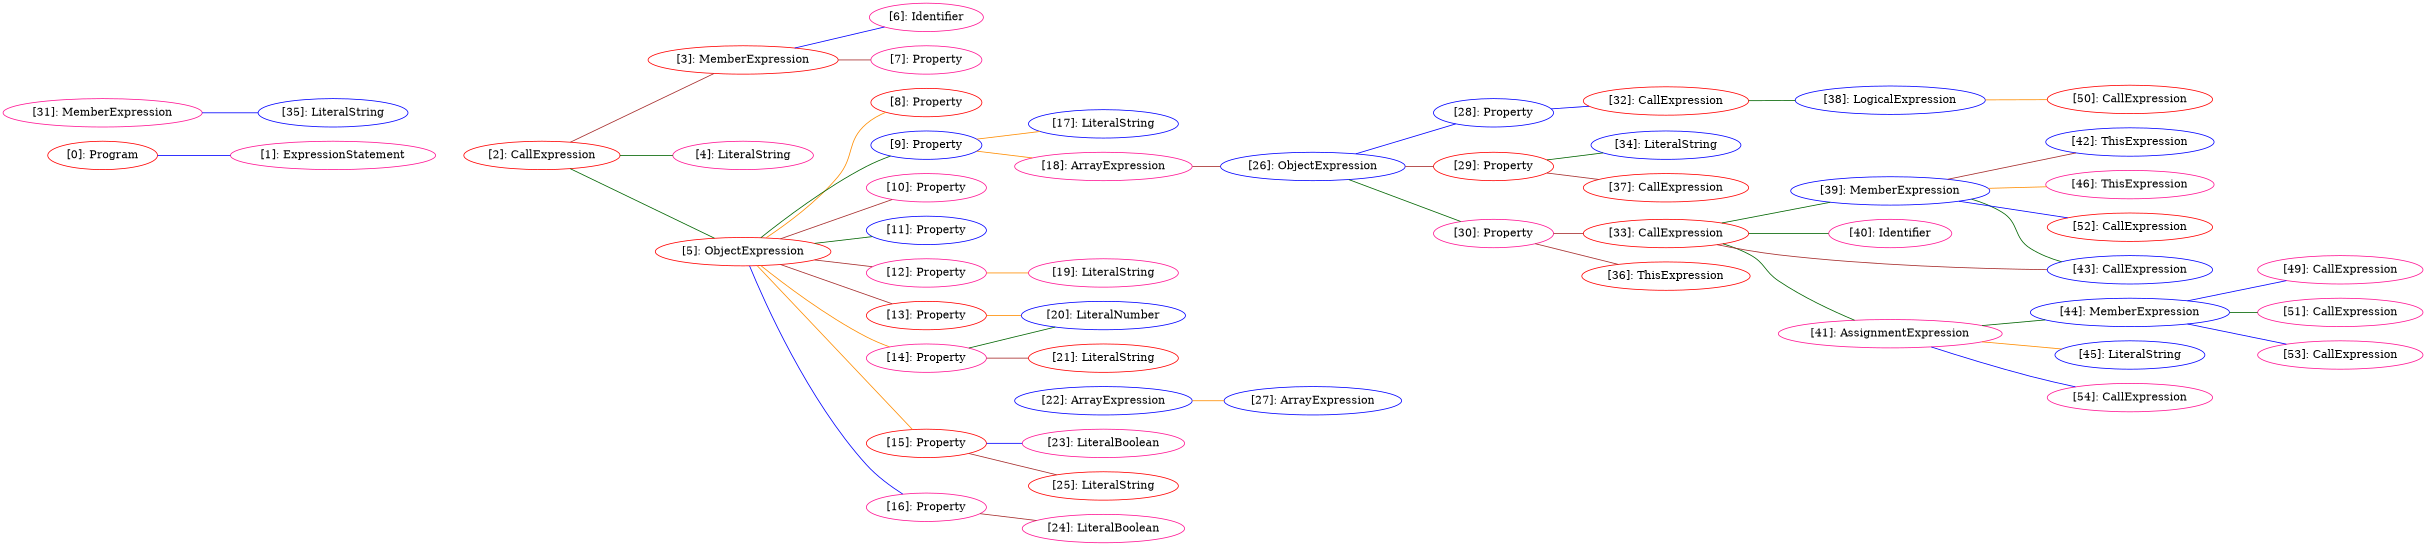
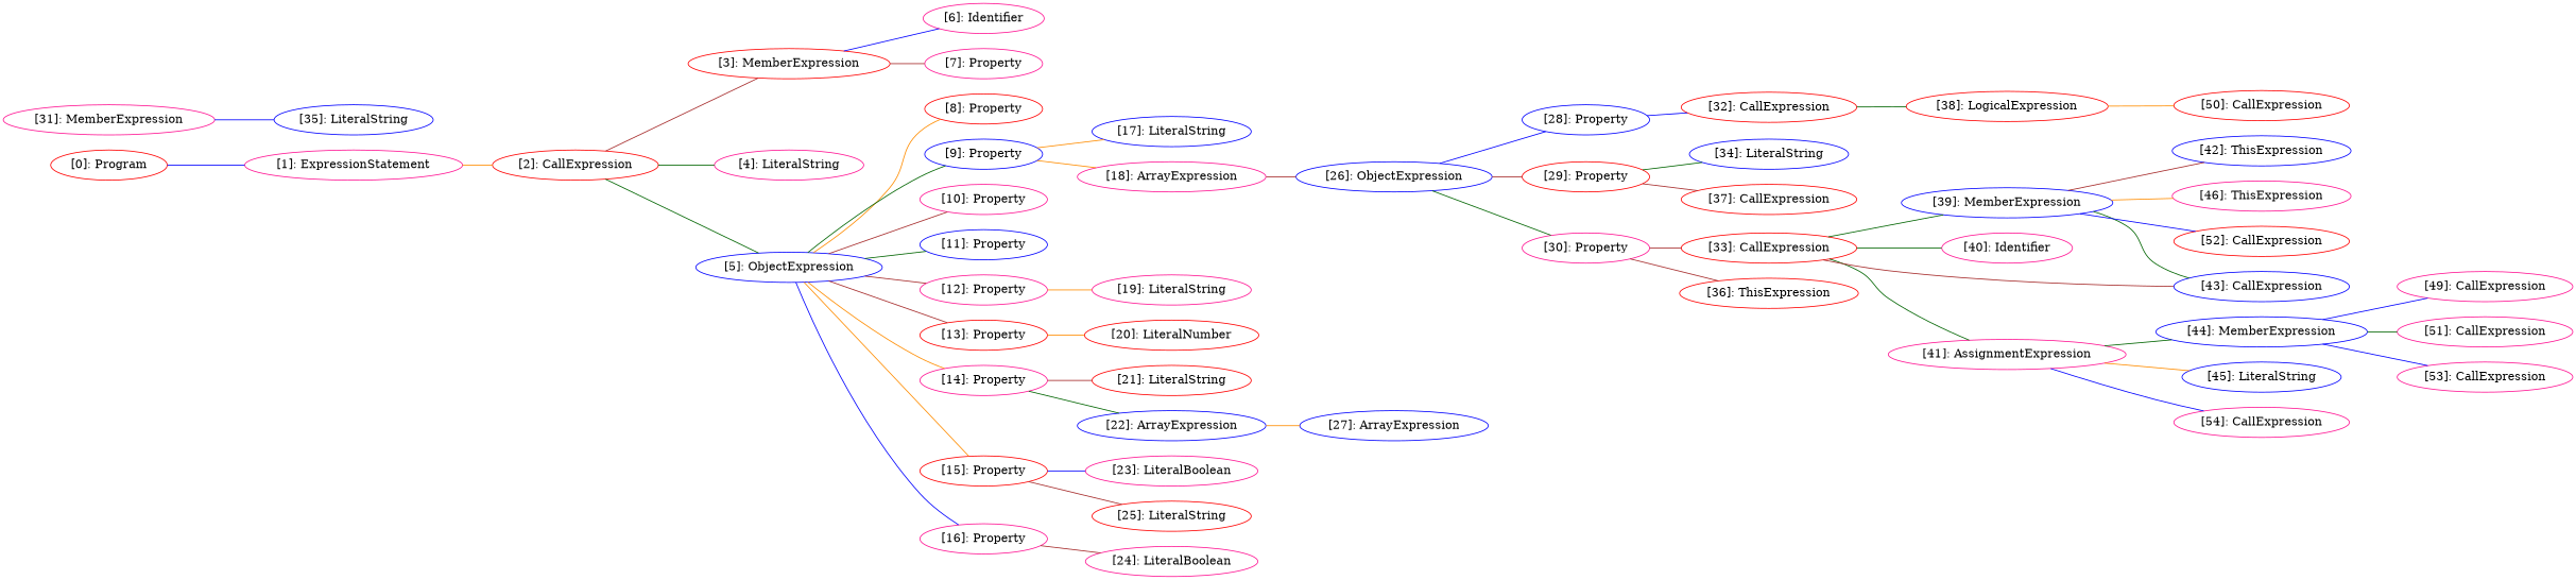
  graph {
    rankdir=LR
    node [color=deeppink]
    edge [color=brown]
    n1 [color=red label="[0]: Program"]
    n2 [label="[1]: ExpressionStatement"]
    n3 [color=red label="[2]: CallExpression"]
    n4 [color=red label="[3]: MemberExpression"]
    n5 [label="[4]: LiteralString"]
-   n6 [color=red label="[5]: ObjectExpression"]
+   n6 [color=blue label="[5]: ObjectExpression"]
    n7 [label="[6]: Identifier"]
    n8 [label="[7]: Property"]
    n9 [color=red label="[8]: Property"]
    n10 [color=blue label="[9]: Property"]
    n11 [label="[10]: Property"]
    n12 [color=blue label="[11]: Property"]
    n13 [label="[12]: Property"]
    n14 [color=red label="[13]: Property"]
    n15 [label="[14]: Property"]
    n16 [color=red label="[15]: Property"]
    n17 [label="[16]: Property"]
    n18 [color=blue label="[17]: LiteralString"]
    n19 [label="[18]: ArrayExpression"]
    n20 [label="[19]: LiteralString"]
-   n21 [color=blue label="[20]: LiteralNumber"]
+   n21 [color=red label="[20]: LiteralNumber"]
    n22 [color=red label="[21]: LiteralString"]
    n23 [color=blue label="[22]: ArrayExpression"]
    n24 [label="[23]: LiteralBoolean"]
    n25 [color=red label="[25]: LiteralString"]
    n26 [label="[24]: LiteralBoolean"]
    n27 [color=blue label="[26]: ObjectExpression"]
    n28 [color=blue label="[27]: ArrayExpression"]
    n29 [color=blue label="[28]: Property"]
    n30 [color=red label="[29]: Property"]
    n31 [label="[30]: Property"]
    n32 [color=red label="[32]: CallExpression"]
    n33 [color=blue label="[34]: LiteralString"]
    n34 [color=red label="[37]: CallExpression"]
    n35 [color=red label="[33]: CallExpression"]
    n36 [color=red label="[36]: ThisExpression"]
-   n37 [color=blue label="[38]: LogicalExpression"]
+   n37 [color=red label="[38]: LogicalExpression"]
    n38 [color=blue label="[39]: MemberExpression"]
    n39 [label="[40]: Identifier"]
    n40 [label="[41]: AssignmentExpression"]
    n41 [color=blue label="[43]: CallExpression"]
    n42 [label="[31]: MemberExpression"]
    n43 [color=blue label="[35]: LiteralString"]
    n44 [color=red label="[50]: CallExpression"]
    n45 [color=blue label="[42]: ThisExpression"]
    n46 [label="[46]: ThisExpression"]
    n47 [color=red label="[52]: CallExpression"]
    n48 [color=blue label="[44]: MemberExpression"]
    n49 [color=blue label="[45]: LiteralString"]
    n50 [label="[54]: CallExpression"]
    n51 [label="[49]: CallExpression"]
    n52 [label="[51]: CallExpression"]
    n53 [label="[53]: CallExpression"]
    n1 -- n2 [color=blue]
+   n2 -- n3 [color=darkorange]
    n3 -- n4
    n3 -- n5 [color=darkgreen]
    n3 -- n6 [color=darkgreen]
    n4 -- n7 [color=blue]
    n4 -- n8
    n6 -- n9 [color=darkorange]
    n6 -- n10 [color=darkgreen]
    n6 -- n11
    n6 -- n12 [color=darkgreen]
    n6 -- n13
    n6 -- n14
    n6 -- n15 [color=darkorange]
    n6 -- n16 [color=darkorange]
    n6 -- n17 [color=blue]
    n10 -- n18 [color=darkorange]
    n10 -- n19 [color=darkorange]
    n13 -- n20 [color=darkorange]
    n14 -- n21 [color=darkorange]
    n15 -- n22
-   n15 -- n21 [color=darkgreen]
+   n15 -- n23 [color=darkgreen]
    n16 -- n24 [color=blue]
    n16 -- n25
    n17 -- n26
    n19 -- n27
    n23 -- n28 [color=darkorange]
    n27 -- n29 [color=blue]
    n27 -- n30
    n27 -- n31 [color=darkgreen]
    n29 -- n32 [color=blue]
    n30 -- n33 [color=darkgreen]
    n30 -- n34
    n31 -- n35
    n31 -- n36
    n32 -- n37 [color=darkgreen]
    n35 -- n38 [color=darkgreen]
    n35 -- n39 [color=darkgreen]
    n35 -- n40 [color=darkgreen]
    n35 -- n41
    n37 -- n44 [color=darkorange]
    n38 -- n41 [color=darkgreen]
    n38 -- n45
    n38 -- n46 [color=darkorange]
    n38 -- n47 [color=blue]
    n40 -- n48 [color=darkgreen]
    n40 -- n49 [color=darkorange]
    n40 -- n50 [color=blue]
    n42 -- n43 [color=blue]
    n48 -- n51 [color=blue]
    n48 -- n52 [color=darkgreen]
    n48 -- n53 [color=blue]
  }
